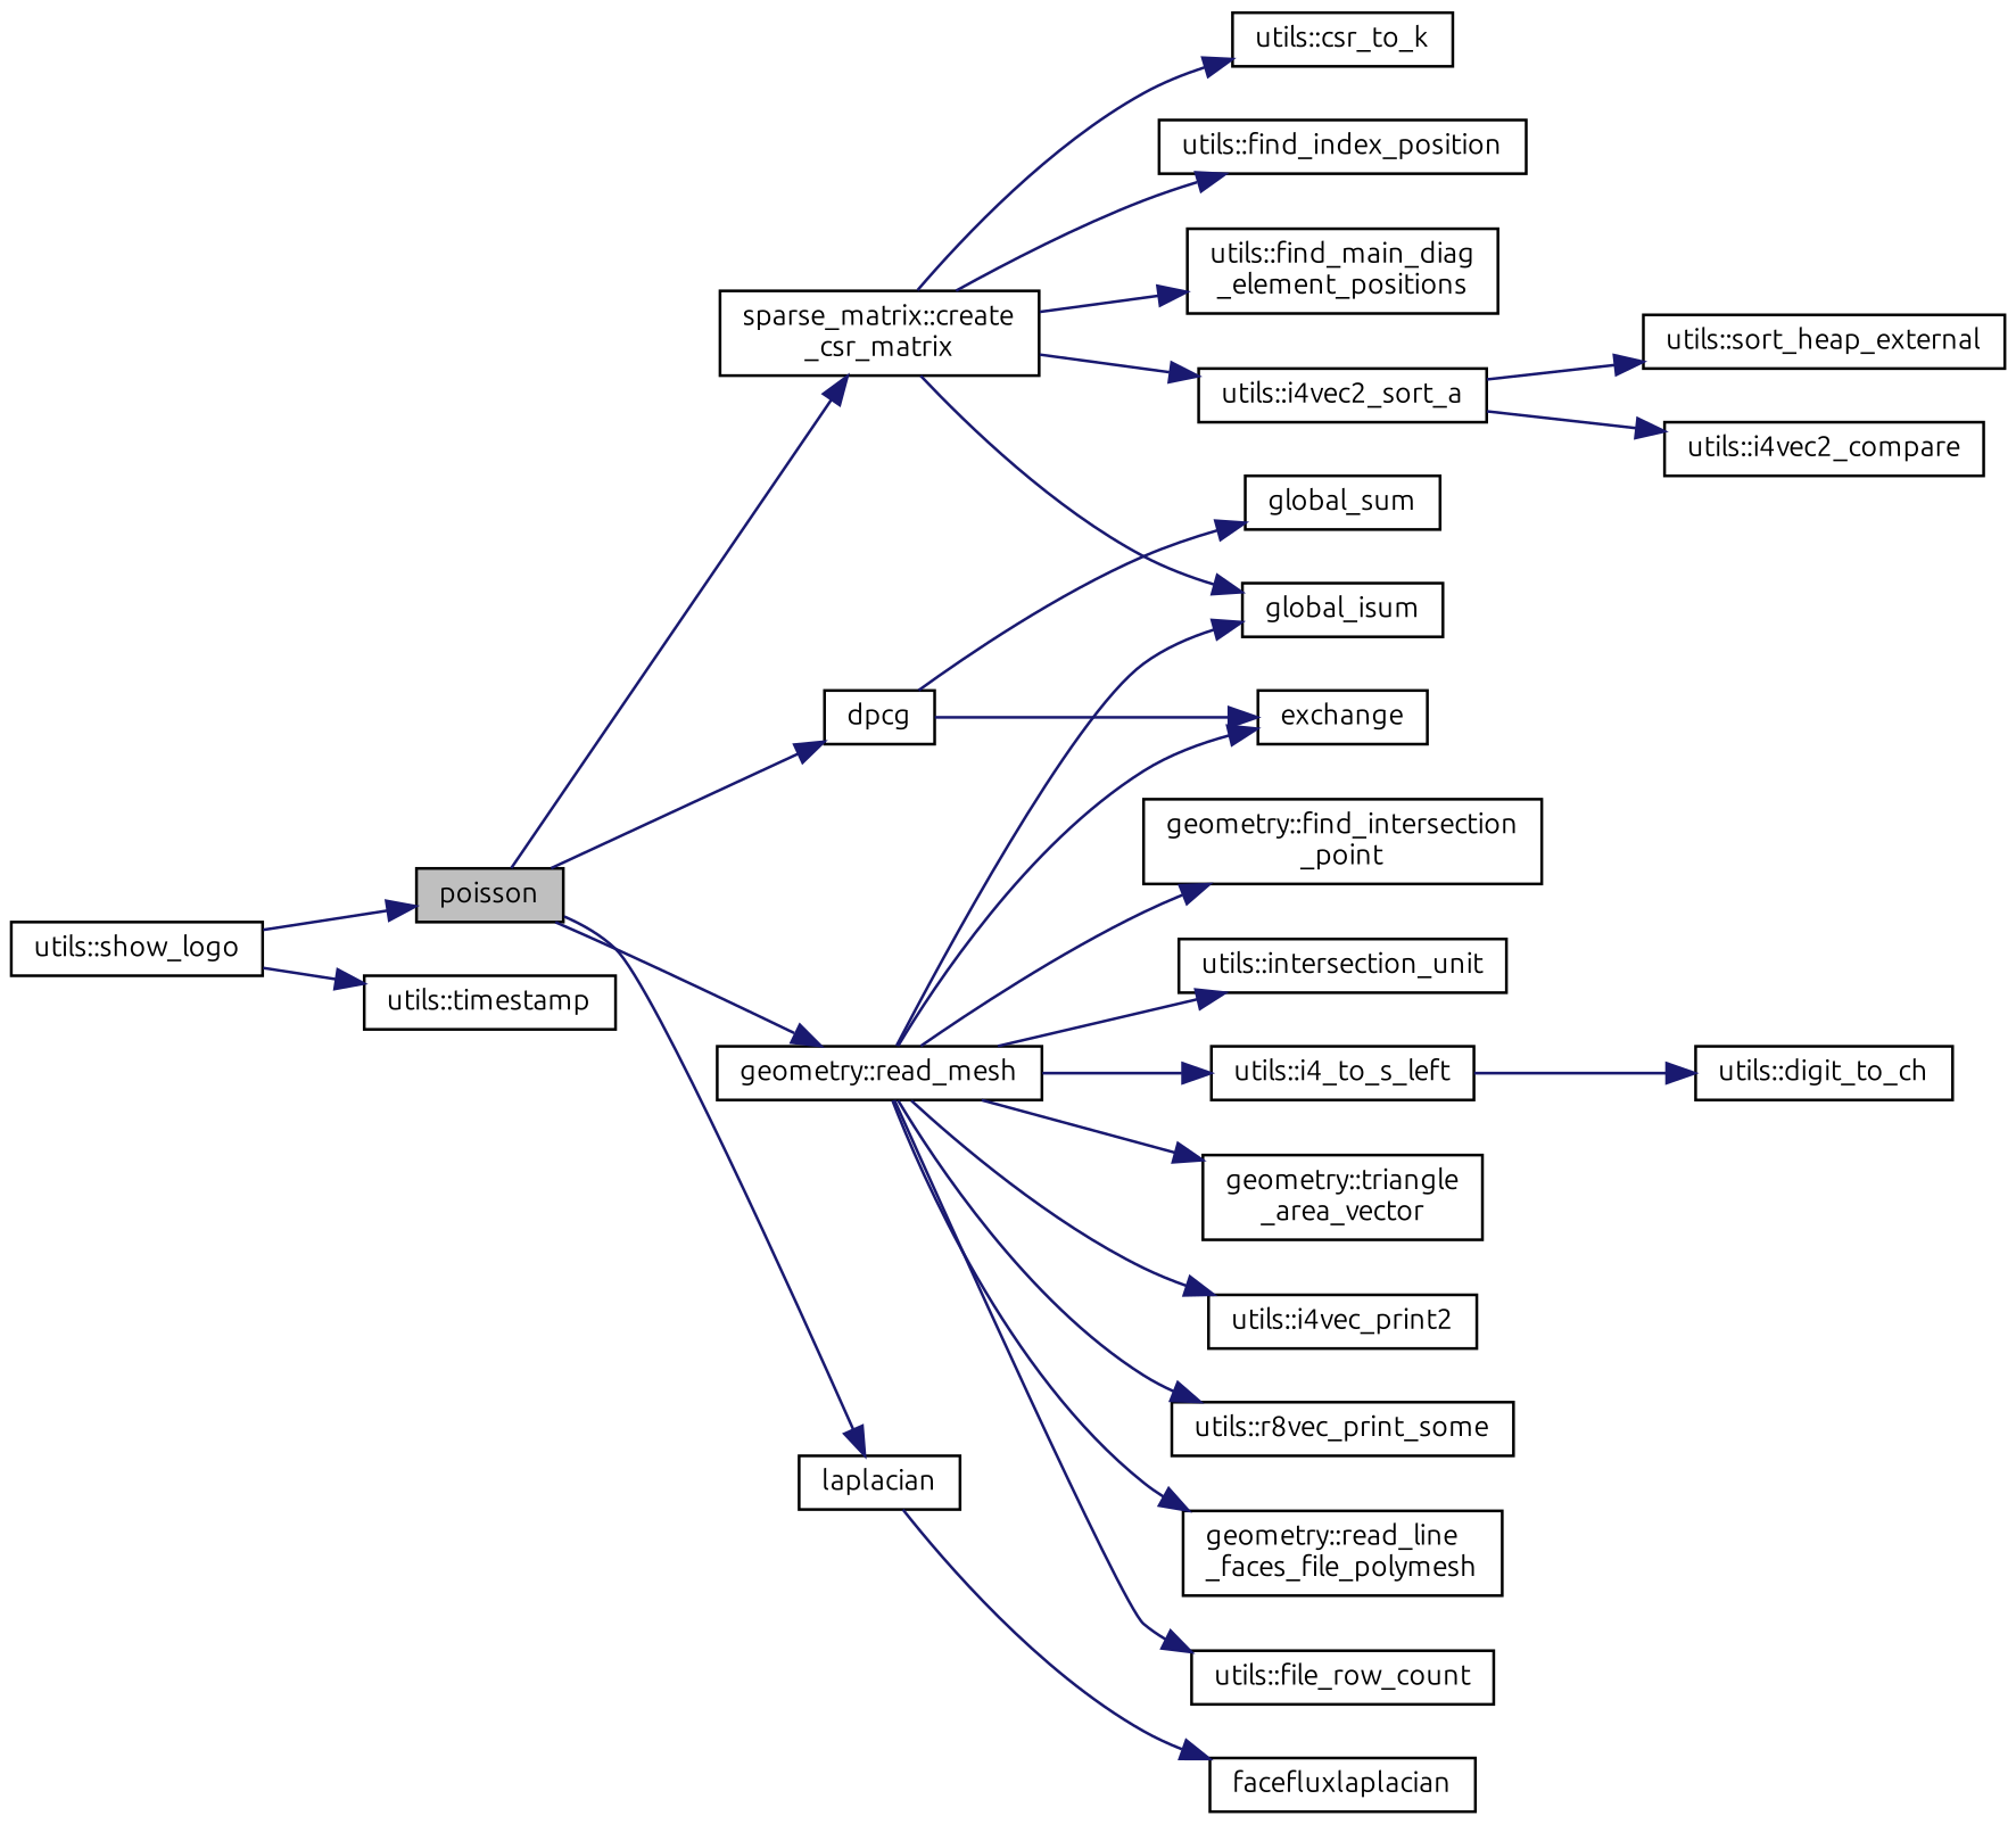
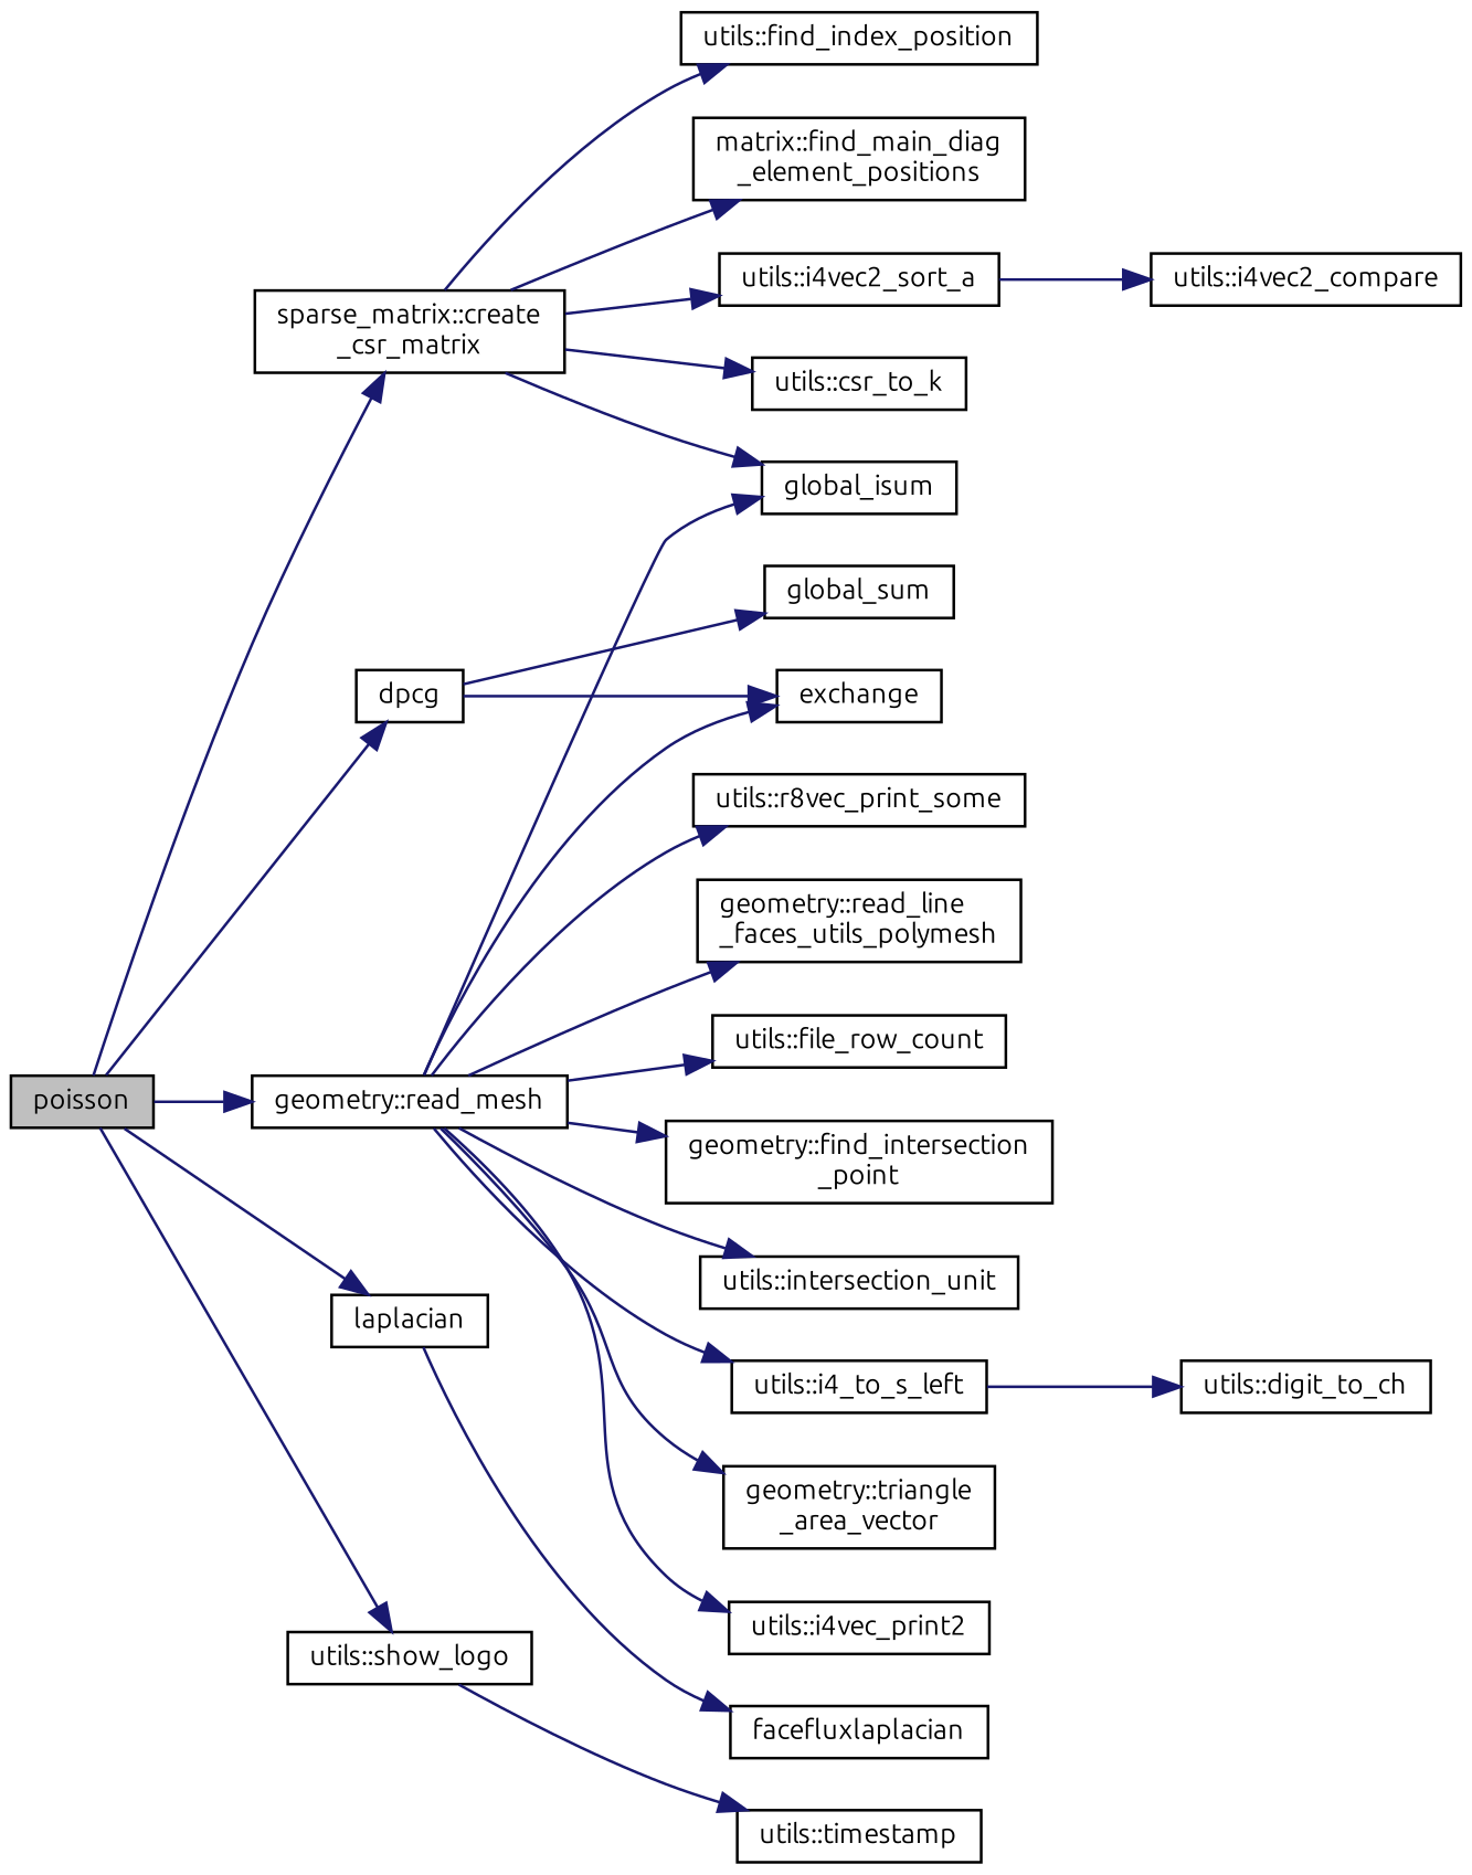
  digraph {
    fontname=Ubuntu
    rankdir=LR
    node [color=black fillcolor=white fontname=Ubuntu fontsize=10 shape=record style=filled]
    edge [color=midnightblue fontname=Ubuntu fontsize=10 labelfontname=Helvetica labelfontsize=10 style=solid]
    n1 [fillcolor=grey75 fontcolor=black height=0.2 label=poisson width=0.4]
    n2 [height=0.2 label="sparse_matrix::create\l_csr_matrix" width=0.4]
    n3 [height=0.2 label=dpcg width=0.4]
    n4 [height=0.2 label=laplacian width=0.4]
    n5 [height=0.2 label="geometry::read_mesh" width=0.4]
    n6 [height=0.2 label="utils::show_logo" width=0.4]
    n7 [height=0.2 label="utils::csr_to_k" width=0.4]
    n8 [height=0.2 label="utils::find_index_position" width=0.4]
-   n9 [height=0.2 label="utils::find_main_diag\l_element_positions" width=0.4]
+   n9 [height=0.2 label="matrix::find_main_diag\l_element_positions" width=0.4]
    n10 [height=0.2 label=global_isum width=0.4]
    n11 [height=0.2 label="utils::i4vec2_sort_a" width=0.4]
    n12 [height=0.2 label=exchange width=0.4]
    n13 [height=0.2 label=global_sum width=0.4]
    n14 [height=0.2 label=facefluxlaplacian width=0.4]
    n15 [height=0.2 label="utils::file_row_count" width=0.4]
    n16 [height=0.2 label="geometry::find_intersection\l_point" width=0.4]
    n17 [height=0.2 label="utils::intersection_unit" width=0.4]
    n18 [height=0.2 label="utils::i4_to_s_left" width=0.4]
    n19 [height=0.2 label="utils::i4vec_print2" width=0.4]
    n20 [height=0.2 label="utils::r8vec_print_some" width=0.4]
-   n21 [height=0.2 label="geometry::read_line\l_faces_file_polymesh" width=0.4]
+   n21 [height=0.2 label="geometry::read_line\l_faces_utils_polymesh" width=0.4]
    n22 [height=0.2 label="geometry::triangle\l_area_vector" width=0.4]
    n23 [height=0.2 label="utils::timestamp" width=0.4]
    n24 [height=0.2 label="utils::i4vec2_compare" width=0.4]
-   n25 [height=0.2 label="utils::sort_heap_external" width=0.4]
    n26 [height=0.2 label="utils::digit_to_ch" width=0.4]
    n1 -> n2
    n1 -> n3
    n1 -> n4
    n1 -> n5
-   n6 -> n1
+   n1 -> n6
    n2 -> n7
    n2 -> n8
    n2 -> n9
    n2 -> n10
    n2 -> n11
    n3 -> n12
    n3 -> n13
    n4 -> n14
    n5 -> n10
    n5 -> n12
    n5 -> n15
    n5 -> n16
    n5 -> n17
    n5 -> n18
    n5 -> n19
    n5 -> n20
    n5 -> n21
    n5 -> n22
    n6 -> n23
    n11 -> n24
-   n11 -> n25
    n18 -> n26
  }
